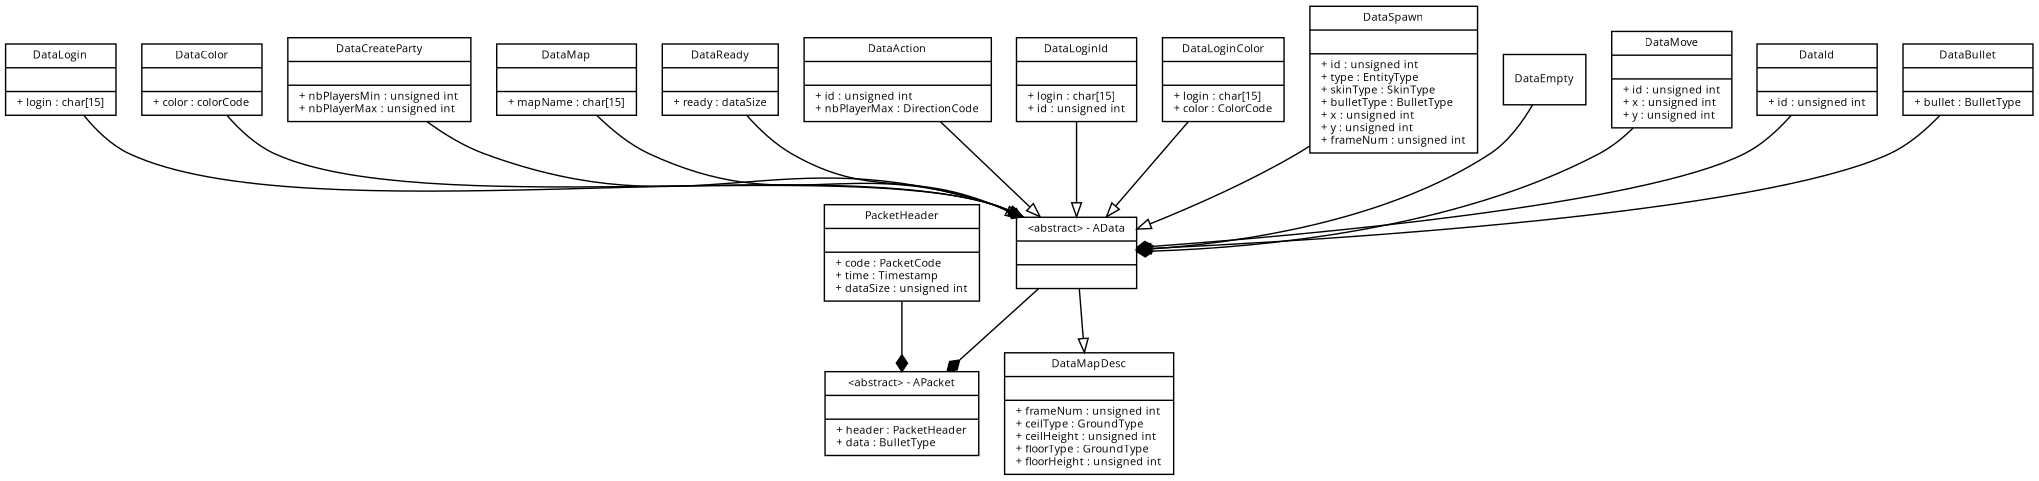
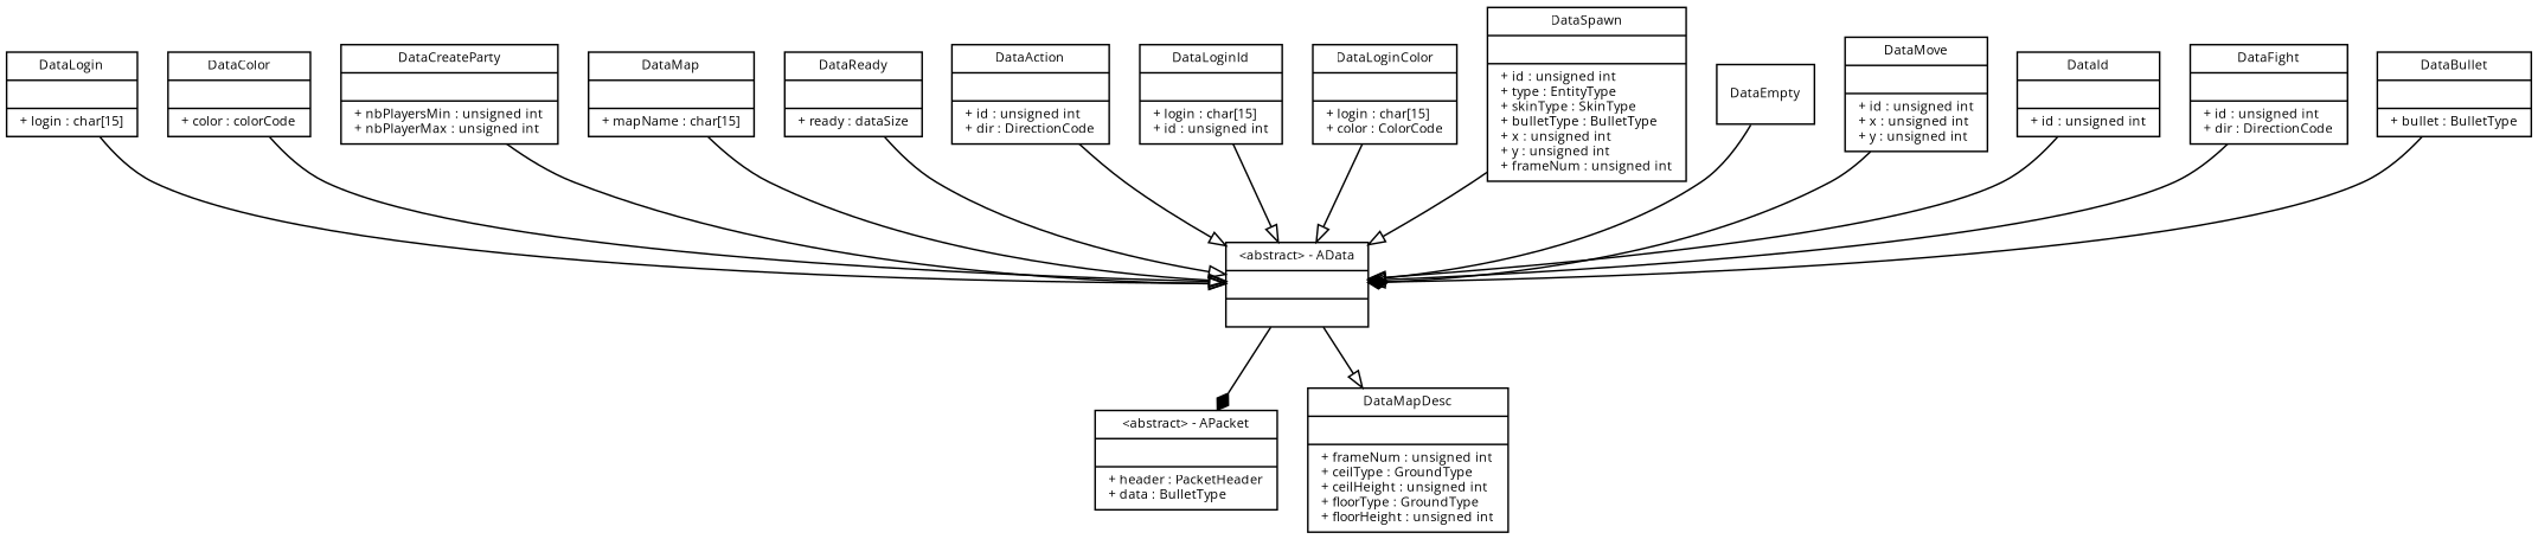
  digraph {
    fontname="Open Sans"
    fontsize=8
    node [fontname="Open Sans" fontsize=8 shape=record]
    edge [arrowhead=onormal fontname="Open Sans" fontsize=8 style=solid]
    n1 [label="{\<abstract\> - APacket||+ header : PacketHeader\l+ data : BulletType\l}"]
    n2 [label="{\<abstract\> - AData||}"]
    n3 [label="{DataMapDesc||+ frameNum : unsigned int\l+ ceilType : GroundType\l+ ceilHeight : unsigned int\l+ floorType : GroundType\l+ floorHeight : unsigned int\l}"]
-   n4 [label="{PacketHeader||+ code : PacketCode\l+ time : Timestamp\l+ dataSize : unsigned int\l}"]
    n5 [label="{DataLogin||+ login : char[15]\l}"]
    n6 [label="{DataColor||+ color : colorCode\l}"]
    n7 [label="{DataCreateParty||+ nbPlayersMin : unsigned int\l+ nbPlayerMax : unsigned int\l}"]
    n8 [label="{DataMap||+ mapName : char[15]\l}"]
    n9 [label="{DataReady||+ ready : dataSize\l}"]
-   n10 [label="{DataAction||+ id : unsigned int\l+ nbPlayerMax : DirectionCode\l}"]
+   n10 [label="{DataAction||+ id : unsigned int\l+ dir : DirectionCode\l}"]
    n11 [label="{DataLoginId||+ login : char[15]\l+ id : unsigned int\l}"]
    n12 [label="{DataLoginColor||+ login : char[15]\l+ color : ColorCode\l}"]
    n13 [label="{DataSpawn||+ id : unsigned int\l+ type : EntityType\l+ skinType : SkinType\l+ bulletType : BulletType\l+ x : unsigned int\l+ y : unsigned int\l+ frameNum : unsigned int\l}"]
    n14 [label="{DataEmpty}"]
    n15 [label="{DataMove||+ id : unsigned int\l+ x : unsigned int\l+ y : unsigned int\l}"]
    n16 [label="{DataId||+ id : unsigned int\l}"]
+   n17 [label="{DataFight||+ id : unsigned int\l+ dir : DirectionCode\l}"]
    n18 [label="{DataBullet||+ bullet : BulletType\l}"]
    n2 -> n1 [arrowhead=diamond]
    n2 -> n3
-   n4 -> n1 [arrowhead=diamond]
    n5 -> n2
    n6 -> n2
    n7 -> n2
-   n8 -> n2 [arrowhead=diamond]
+   n8 -> n2
    n9 -> n2
    n10 -> n2
    n11 -> n2
    n12 -> n2
    n13 -> n2
    n14 -> n2
    n15 -> n2 [arrowhead=diamond]
-   n16 -> n2 [arrowhead=diamond]
+   n16 -> n2
+   n17 -> n2
    n18 -> n2
  }
